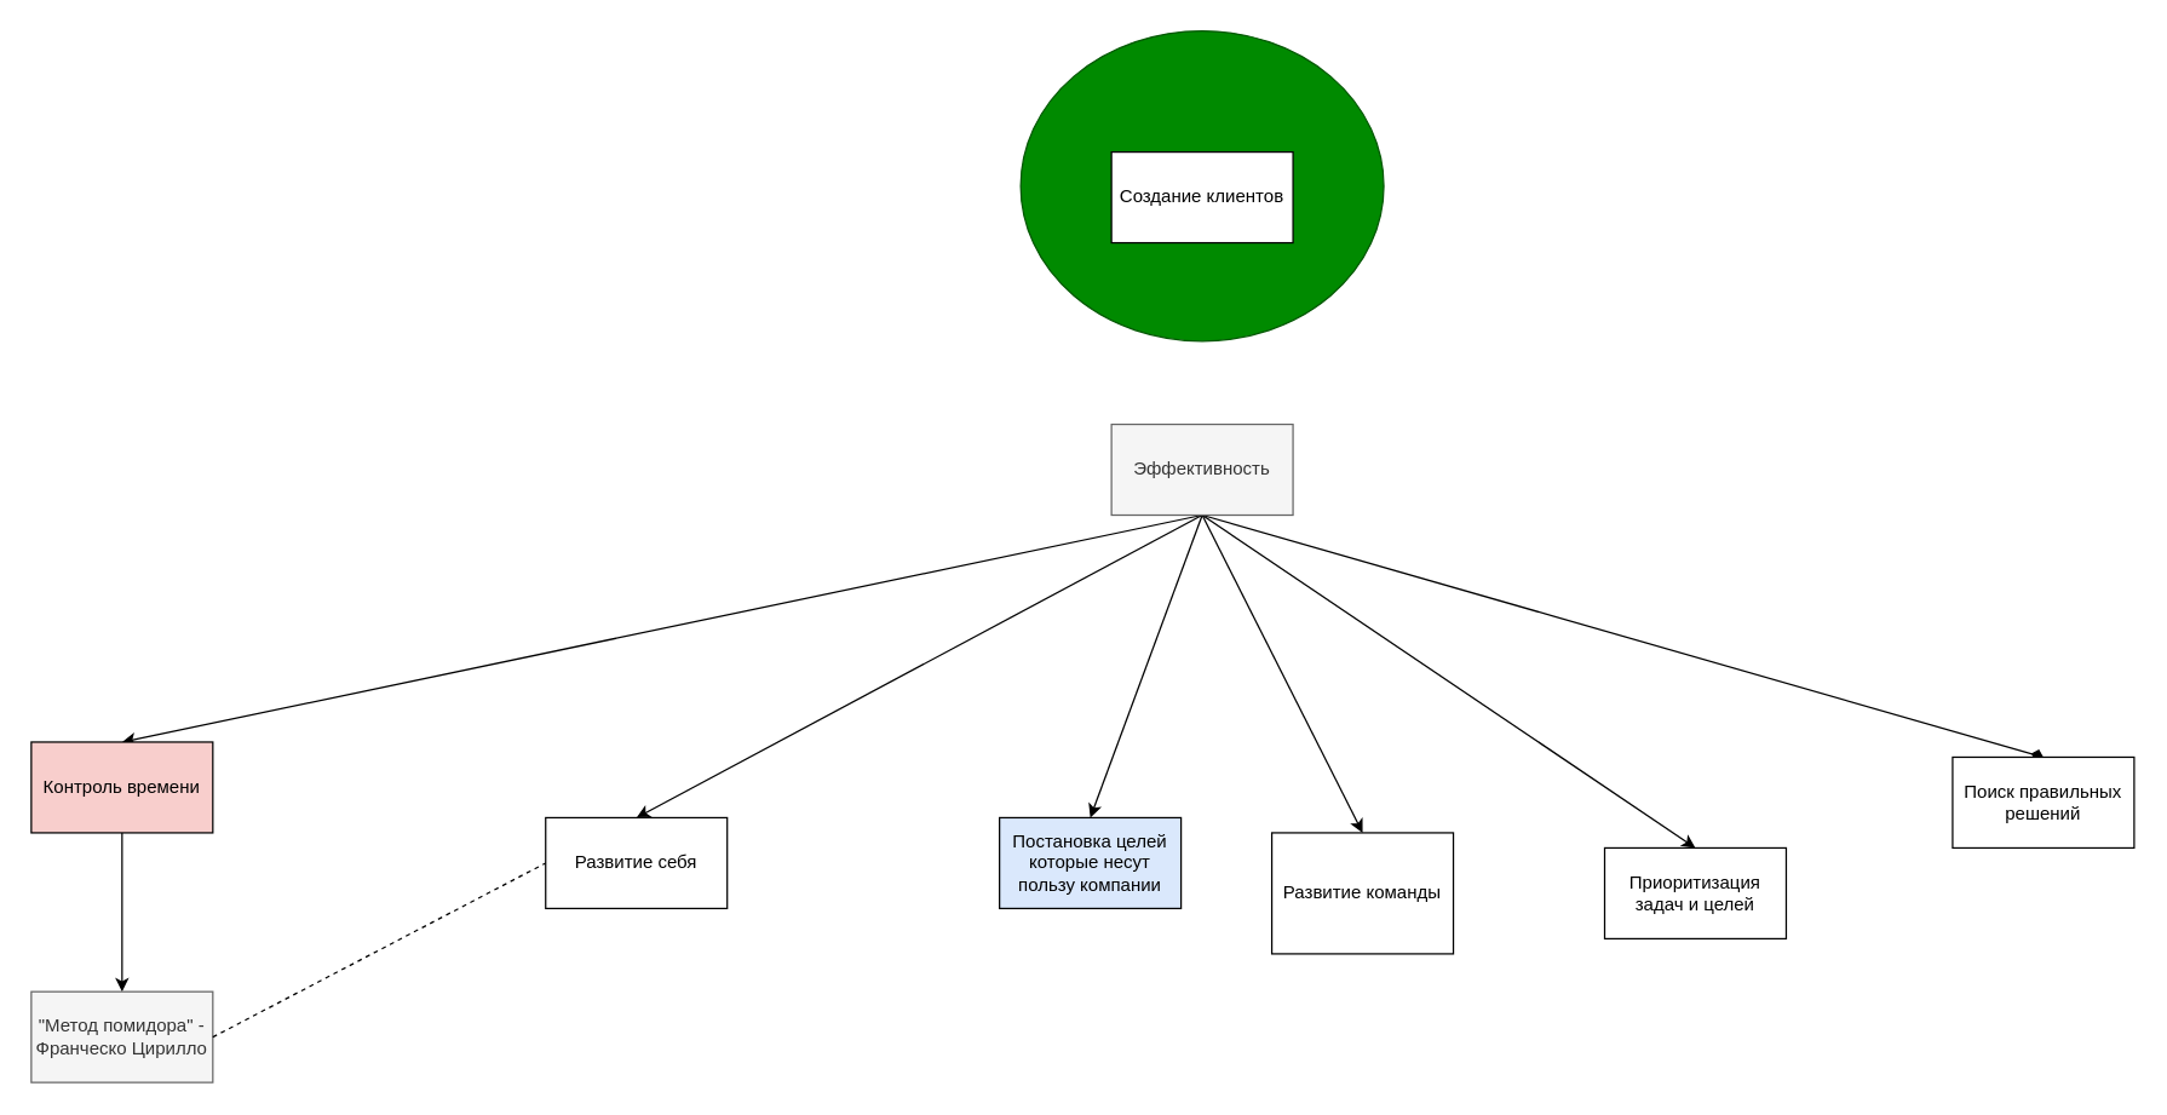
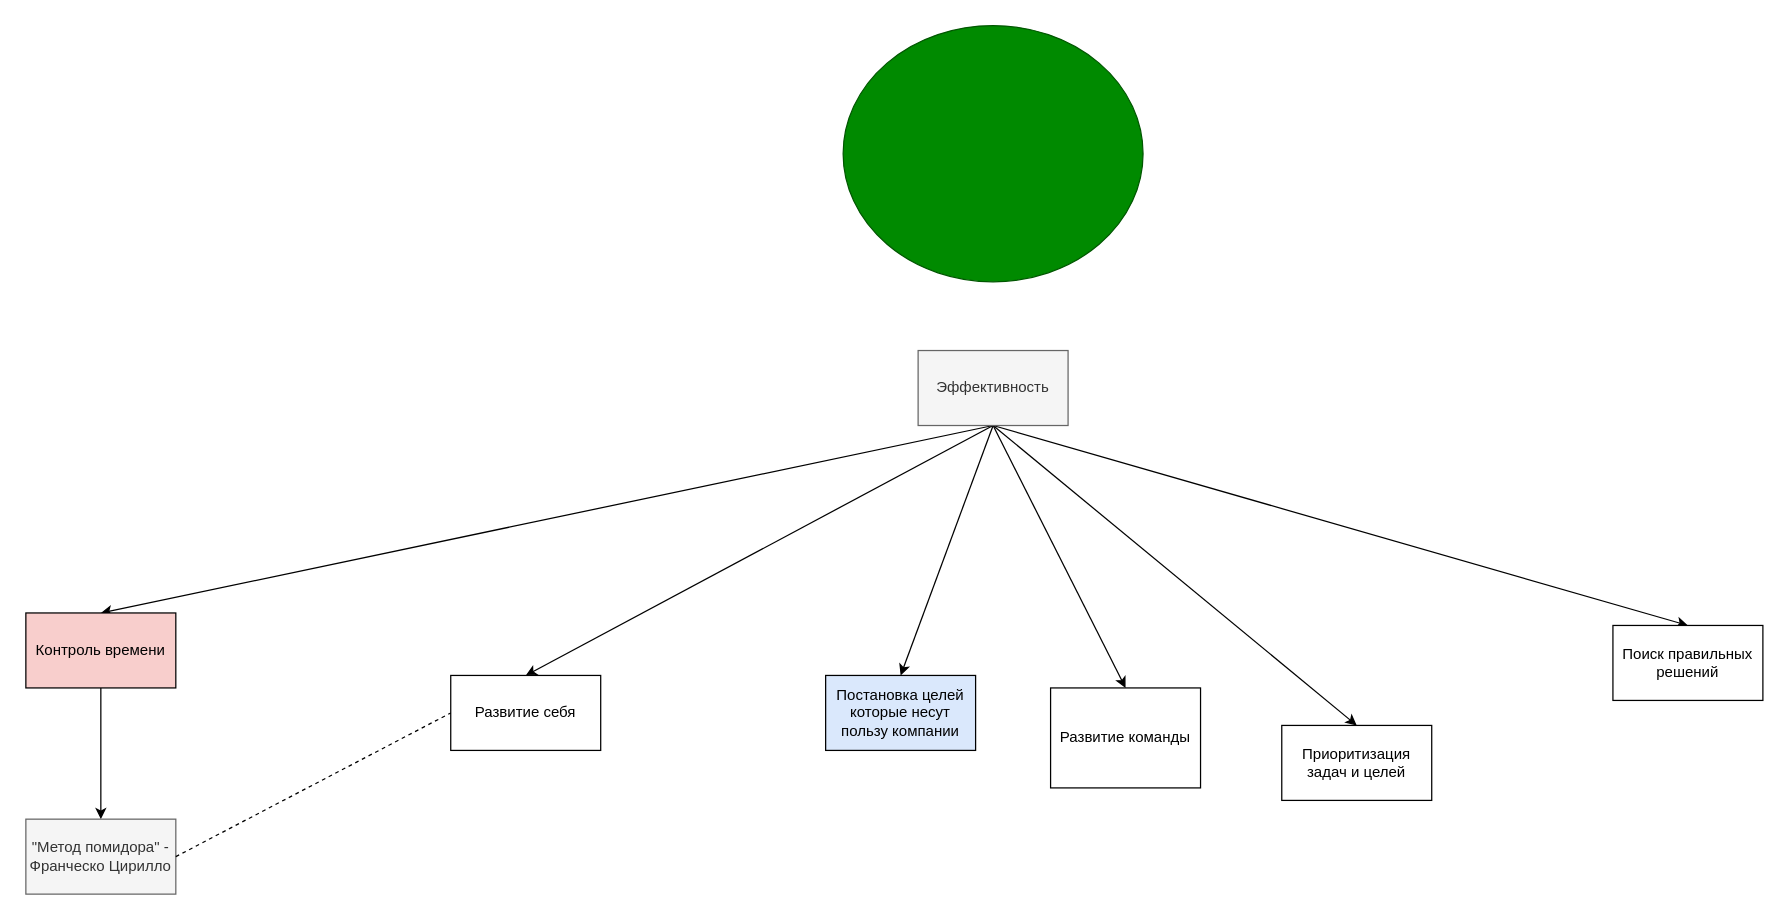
  <mxCell id="0" />
  <mxCell id="1" parent="0" />
  <mxCell id="2" value="" style="ellipse;whiteSpace=wrap;html=1;fillColor=#008a00;fontColor=#ffffff;strokeColor=#005700;" vertex="1" parent="1"><mxGeometry x="674" y="20" width="240" height="205" as="geometry" /></mxCell>
  <mxCell id="3" style="rounded=0;orthogonalLoop=1;jettySize=auto;html=1;exitX=0.5;exitY=1;exitDx=0;exitDy=0;entryX=0.5;entryY=0;entryDx=0;entryDy=0;" edge="1" parent="1" source="9" target="11"><mxGeometry relative="1" as="geometry" /></mxCell>
  <mxCell id="4" style="rounded=0;orthogonalLoop=1;jettySize=auto;html=1;exitX=0.5;exitY=1;exitDx=0;exitDy=0;entryX=0.5;entryY=0;entryDx=0;entryDy=0;" edge="1" parent="1" source="9" target="13"><mxGeometry relative="1" as="geometry" /></mxCell>
  <mxCell id="5" style="rounded=0;orthogonalLoop=1;jettySize=auto;html=1;exitX=0.5;exitY=1;exitDx=0;exitDy=0;entryX=0.5;entryY=0;entryDx=0;entryDy=0;" edge="1" parent="1" source="9" target="12"><mxGeometry relative="1" as="geometry" /></mxCell>
  <mxCell id="6" style="rounded=0;orthogonalLoop=1;jettySize=auto;html=1;exitX=0.5;exitY=1;exitDx=0;exitDy=0;entryX=0.5;entryY=0;entryDx=0;entryDy=0;" edge="1" parent="1" source="9" target="14"><mxGeometry relative="1" as="geometry" /></mxCell>
  <mxCell id="7" style="rounded=0;orthogonalLoop=1;jettySize=auto;html=1;exitX=0.5;exitY=1;exitDx=0;exitDy=0;entryX=0.5;entryY=0;entryDx=0;entryDy=0;" edge="1" parent="1" source="9" target="15"><mxGeometry relative="1" as="geometry" /></mxCell>
- <mxCell id="8" style="rounded=0;orthogonalLoop=1;jettySize=auto;html=1;exitX=0.5;exitY=1;exitDx=0;exitDy=0;entryX=0.5;entryY=0;entryDx=0;entryDy=0;endArrow=diamond;" edge="1" parent="1" source="9" target="16"><mxGeometry relative="1" as="geometry" /></mxCell>
+ <mxCell id="8" style="rounded=0;orthogonalLoop=1;jettySize=auto;html=1;exitX=0.5;exitY=1;exitDx=0;exitDy=0;entryX=0.5;entryY=0;entryDx=0;entryDy=0;" edge="1" parent="1" source="9" target="16"><mxGeometry relative="1" as="geometry" /></mxCell>
  <mxCell id="9" value="Эффективность" style="rounded=0;whiteSpace=wrap;html=1;fillColor=#f5f5f5;fontColor=#333333;strokeColor=#666666;" vertex="1" parent="1"><mxGeometry x="734" y="280" width="120" height="60" as="geometry" /></mxCell>
  <mxCell id="10" style="edgeStyle=orthogonalEdgeStyle;rounded=0;orthogonalLoop=1;jettySize=auto;html=1;exitX=0.5;exitY=1;exitDx=0;exitDy=0;entryX=0.5;entryY=0;entryDx=0;entryDy=0;" edge="1" parent="1" source="11" target="18"><mxGeometry relative="1" as="geometry" /></mxCell>
  <mxCell id="11" value="Контроль времени" style="rounded=0;whiteSpace=wrap;html=1;fillColor=#f8cecc;" vertex="1" parent="1"><mxGeometry x="20" y="490" width="120" height="60" as="geometry" /></mxCell>
  <mxCell id="12" value="Постановка целей&lt;div&gt;которые несут пользу компании&lt;/div&gt;" style="rounded=0;whiteSpace=wrap;html=1;fillColor=#dae8fc;" vertex="1" parent="1"><mxGeometry x="660" y="540" width="120" height="60" as="geometry" /></mxCell>
  <mxCell id="13" value="Развитие себя" style="rounded=0;whiteSpace=wrap;html=1;" vertex="1" parent="1"><mxGeometry x="360" y="540" width="120" height="60" as="geometry" /></mxCell>
  <mxCell id="14" value="Развитие команды" style="rounded=0;whiteSpace=wrap;html=1;" vertex="1" parent="1"><mxGeometry x="840" y="550" width="120" height="80" as="geometry" /></mxCell>
- <mxCell id="15" value="Приоритизация задач и целей" style="rounded=0;whiteSpace=wrap;html=1;" vertex="1" parent="1"><mxGeometry x="1060" y="560" width="120" height="60" as="geometry" /></mxCell>
+ <mxCell id="15" value="Приоритизация задач и целей" style="rounded=0;whiteSpace=wrap;html=1;" vertex="1" parent="1"><mxGeometry x="1025" y="580" width="120" height="60" as="geometry" /></mxCell>
  <mxCell id="16" value="Поиск правильных решений" style="rounded=0;whiteSpace=wrap;html=1;" vertex="1" parent="1"><mxGeometry x="1290" y="500" width="120" height="60" as="geometry" /></mxCell>
- <mxCell id="17" value="Создание клиентов" style="rounded=0;whiteSpace=wrap;html=1;" vertex="1" parent="1"><mxGeometry x="734" y="100" width="120" height="60" as="geometry" /></mxCell>
  <mxCell id="18" value="&quot;Метод помидора&quot; - Франческо Цирилло" style="rounded=0;whiteSpace=wrap;html=1;fillColor=#f5f5f5;strokeColor=#666666;fontColor=#333333;" vertex="1" parent="1"><mxGeometry x="20" y="655" width="120" height="60" as="geometry" /></mxCell>
  <mxCell id="19" value="" style="endArrow=none;dashed=1;html=1;rounded=0;exitX=1;exitY=0.5;exitDx=0;exitDy=0;entryX=0;entryY=0.5;entryDx=0;entryDy=0;" edge="1" parent="1" source="18" target="13"><mxGeometry width="50" height="50" relative="1" as="geometry"><mxPoint x="240" y="660" as="sourcePoint" /><mxPoint x="290" y="610" as="targetPoint" /></mxGeometry></mxCell>
